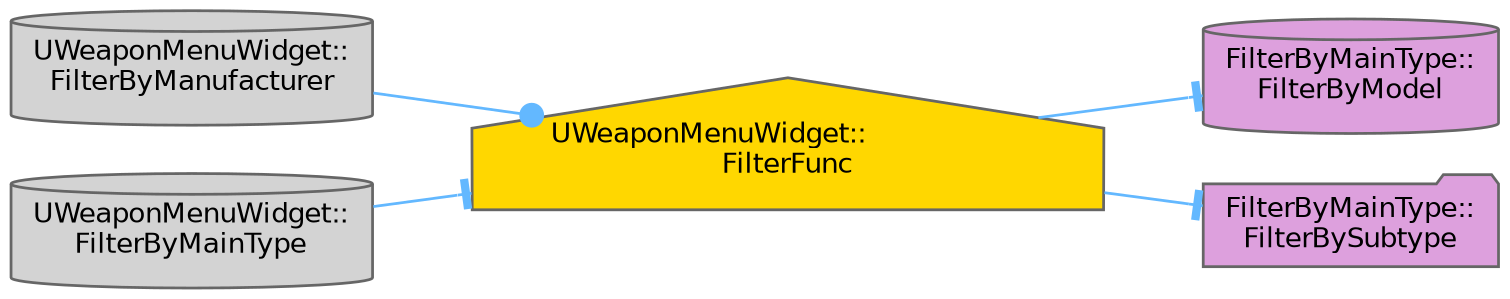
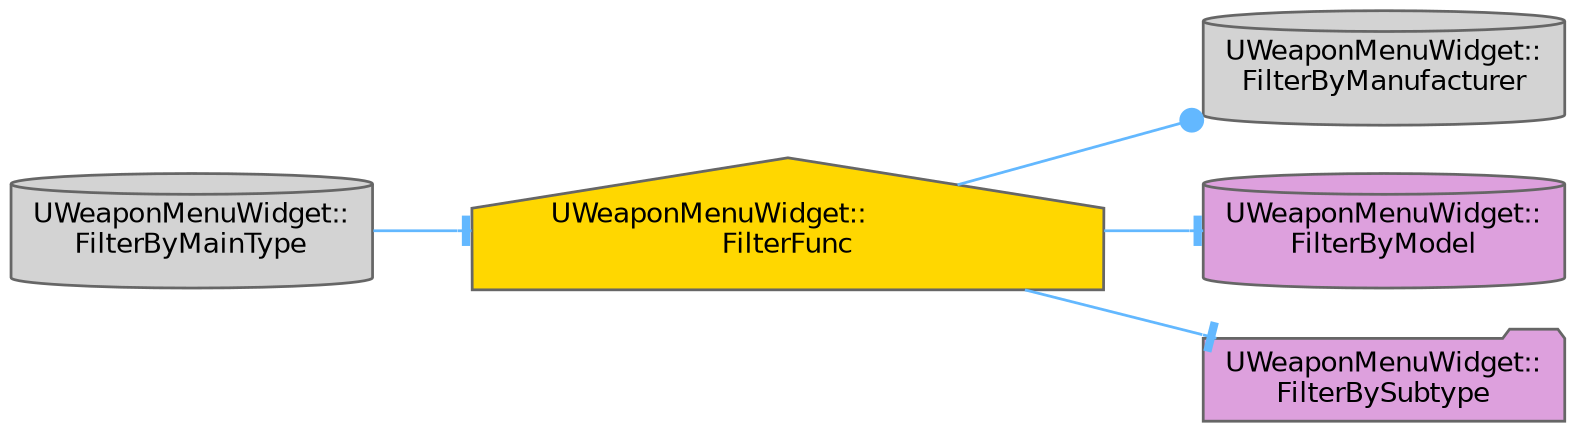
  digraph {
    rankdir=LR
    node [color=grey40 fillcolor=lightgrey fontname=Helvetica fontsize=10 shape=cylinder style=filled]
    edge [arrowhead=tee color=steelblue1 fontname=Helvetica fontsize=10 labelfontname=Helvetica labelfontsize=10 style=solid]
    n1 [color=gray40 fillcolor=gold fontcolor=black height=0.2 label="UWeaponMenuWidget::\lFilterFunc" shape=house width=0.4]
    n2 [height=0.2 label="UWeaponMenuWidget::\lFilterByManufacturer" width=0.4]
-   n3 [fillcolor=plum height=0.2 label="FilterByMainType::\lFilterByModel" width=0.4]
-   n4 [fillcolor=plum height=0.2 label="FilterByMainType::\lFilterBySubtype" shape=folder width=0.4]
+   n3 [fillcolor=plum height=0.2 label="UWeaponMenuWidget::\lFilterByModel" width=0.4]
+   n4 [fillcolor=plum height=0.2 label="UWeaponMenuWidget::\lFilterBySubtype" shape=folder width=0.4]
    n5 [height=0.2 label="UWeaponMenuWidget::\lFilterByMainType" width=0.4]
-   n2 -> n1 [arrowhead=dot]
+   n1 -> n2 [arrowhead=dot]
    n1 -> n3
    n1 -> n4
    n5 -> n1
  }
